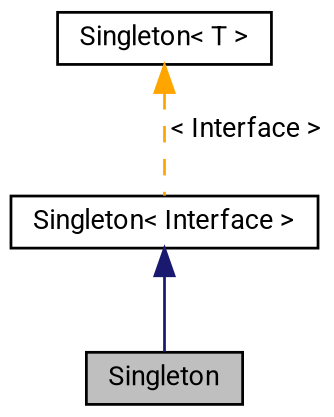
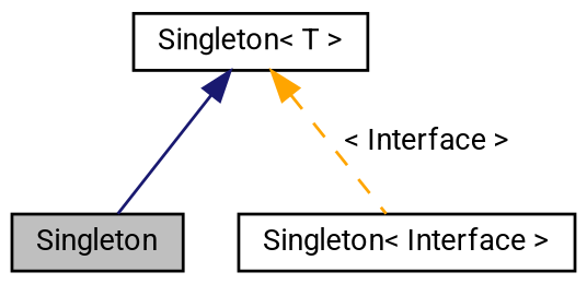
  digraph {
    fontname=Roboto
    node [color=black fillcolor=white fontname=Roboto fontsize=10 shape=record style=filled]
    edge [dir=back fontname=Roboto fontsize=10 labelfontname=Helvetica labelfontsize=10]
    n1 [fillcolor=grey75 fontcolor=black height=0.2 label=Singleton width=0.4]
    n2 [height=0.2 label="Singleton\< Interface \>" width=0.4]
    n3 [height=0.2 label="Singleton\< T \>" width=0.4]
-   n2 -> n1 [color=midnightblue style=solid]
+   n3 -> n1 [color=midnightblue style=solid]
    n3 -> n2 [color=orange label=" \< Interface \>" style=dashed]
  }
